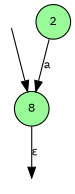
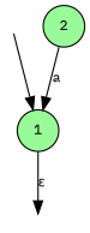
  digraph {
    fontname="IBM Plex Mono"
    fontsize=11
    rankdir=TB
    node [fontname="IBM Plex Mono" fontsize=11 shape=point style=invis]
    edge [fontname="IBM Plex Mono" fontsize=11]
    0 [height=0.15 width=0.15]
-   1 [fillcolor=palegreen height=0.15 shape=circle style=filled width=0.15 label=8]
+   1 [fillcolor=palegreen height=0.15 shape=circle style=filled width=0.15]
    3 [height=0.15 width=0.15]
    2 [fillcolor=palegreen height=0.15 shape=circle style=filled width=0.15]
    0 -> 1 [minlen=1]
    1 -> 3 [label="&#949;"]
    2 -> 1 [label=a]
  }
